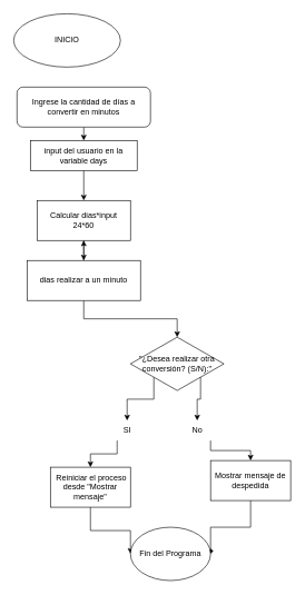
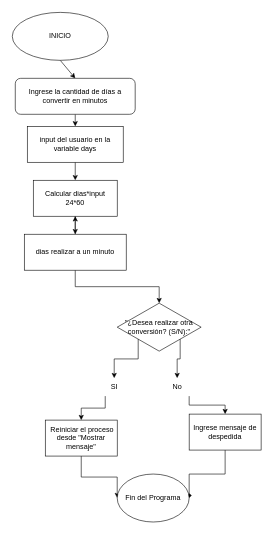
  <mxCell id="0" />
  <mxCell id="1" parent="0" />
+ <mxCell id="2" style="edgeStyle=none;rounded=0;orthogonalLoop=1;jettySize=auto;html=1;exitX=0.5;exitY=1;exitDx=0;exitDy=0;entryX=0.5;entryY=0;entryDx=0;entryDy=0;" parent="1" source="3" target="7" edge="1"><mxGeometry relative="1" as="geometry" /></mxCell>
  <mxCell id="3" value="INICIO" style="ellipse;whiteSpace=wrap;html=1;" parent="1" vertex="1"><mxGeometry x="20" y="20" width="160" height="80" as="geometry" /></mxCell>
  <mxCell id="4" style="edgeStyle=none;rounded=0;orthogonalLoop=1;jettySize=auto;html=1;exitX=0.5;exitY=1;exitDx=0;exitDy=0;entryX=0.5;entryY=0;entryDx=0;entryDy=0;" parent="1" source="5" target="8" edge="1"><mxGeometry relative="1" as="geometry" /></mxCell>
- <mxCell id="5" value="input del usuario en la variable days" style="whiteSpace=wrap;html=1;" parent="1" vertex="1"><mxGeometry x="45" y="210" width="160" height="45" as="geometry" /></mxCell>
+ <mxCell id="5" value="input del usuario en la variable days" style="whiteSpace=wrap;html=1;" parent="1" vertex="1"><mxGeometry x="45" y="210" width="160" height="60" as="geometry" /></mxCell>
  <mxCell id="6" style="edgeStyle=none;rounded=0;orthogonalLoop=1;jettySize=auto;html=1;exitX=0.5;exitY=1;exitDx=0;exitDy=0;entryX=0.5;entryY=0;entryDx=0;entryDy=0;" parent="1" source="7" target="5" edge="1"><mxGeometry relative="1" as="geometry" /></mxCell>
  <mxCell id="7" value="Ingrese la cantidad de días a convertir en minutos" style="whiteSpace=wrap;html=1;rounded=1;" parent="1" vertex="1"><mxGeometry x="25" y="130" width="200" height="60" as="geometry" /></mxCell>
  <mxCell id="8" value="Calcular dias*input&lt;div&gt;24*60&lt;/div&gt;" style="whiteSpace=wrap;html=1;" parent="1" vertex="1"><mxGeometry x="55" y="300" width="140" height="60" as="geometry" /></mxCell>
  <mxCell id="9" style="edgeStyle=orthogonalEdgeStyle;rounded=0;orthogonalLoop=1;jettySize=auto;html=1;exitX=0.5;exitY=1;exitDx=0;exitDy=0;entryX=0.5;entryY=0;entryDx=0;entryDy=0;elbow=vertical;" edge="1" parent="1" source="11" target="19"><mxGeometry relative="1" as="geometry" /></mxCell>
  <mxCell id="10" value="" style="edgeStyle=elbowEdgeStyle;rounded=0;orthogonalLoop=1;jettySize=auto;elbow=vertical;html=1;" edge="1" parent="1" source="11" target="8"><mxGeometry relative="1" as="geometry" /></mxCell>
  <mxCell id="11" value="dias realizar a un minuto" style="whiteSpace=wrap;html=1;" parent="1" vertex="1"><mxGeometry x="40" y="390" width="170" height="60" as="geometry" /></mxCell>
  <mxCell id="12" style="edgeStyle=elbowEdgeStyle;rounded=0;orthogonalLoop=1;jettySize=auto;html=1;entryX=0;entryY=0.5;entryDx=0;entryDy=0;elbow=vertical;" edge="1" parent="1" source="13" target="24"><mxGeometry relative="1" as="geometry"><mxPoint x="145" y="910" as="targetPoint" /></mxGeometry></mxCell>
  <mxCell id="13" value="&amp;nbsp;Reiniciar el proceso desde &quot;Mostrar mensaje&quot;" style="whiteSpace=wrap;html=1;" parent="1" vertex="1"><mxGeometry x="75" y="700" width="120" height="60" as="geometry" /></mxCell>
  <mxCell id="14" style="edgeStyle=elbowEdgeStyle;rounded=0;orthogonalLoop=1;jettySize=auto;elbow=vertical;html=1;exitX=0.5;exitY=1;exitDx=0;exitDy=0;entryX=1;entryY=0.5;entryDx=0;entryDy=0;endArrow=diamond;" edge="1" parent="1" source="15" target="24"><mxGeometry relative="1" as="geometry" /></mxCell>
- <mxCell id="15" value="Mostrar mensaje de despedida" style="whiteSpace=wrap;html=1;" parent="1" vertex="1"><mxGeometry x="315" y="690" width="120" height="60" as="geometry" /></mxCell>
+ <mxCell id="15" value="Ingrese mensaje de despedida" style="whiteSpace=wrap;html=1;" parent="1" vertex="1"><mxGeometry x="315" y="690" width="120" height="60" as="geometry" /></mxCell>
  <mxCell id="16" style="edgeStyle=none;rounded=0;orthogonalLoop=1;jettySize=auto;html=1;exitX=0.5;exitY=1;exitDx=0;exitDy=0;entryX=0.5;entryY=0;entryDx=0;entryDy=0;" edge="1" parent="1" source="8" target="11"><mxGeometry relative="1" as="geometry" /></mxCell>
  <mxCell id="17" style="edgeStyle=elbowEdgeStyle;rounded=0;orthogonalLoop=1;jettySize=auto;elbow=vertical;html=1;exitX=1;exitY=1;exitDx=0;exitDy=0;entryX=0.5;entryY=0;entryDx=0;entryDy=0;" edge="1" parent="1" source="21" target="15"><mxGeometry relative="1" as="geometry" /></mxCell>
  <mxCell id="18" style="edgeStyle=elbowEdgeStyle;rounded=0;orthogonalLoop=1;jettySize=auto;elbow=vertical;html=1;exitX=0;exitY=1;exitDx=0;exitDy=0;entryX=0.5;entryY=0;entryDx=0;entryDy=0;" edge="1" parent="1" source="23" target="13"><mxGeometry relative="1" as="geometry"><Array as="points"><mxPoint x="185" y="680" /><mxPoint x="175" y="650" /></Array></mxGeometry></mxCell>
  <mxCell id="19" value="&quot;¿Desea realizar otra conversión? (S/N):&quot;" style="rhombus;whiteSpace=wrap;html=1;" vertex="1" parent="1"><mxGeometry x="195" y="505" width="140" height="80" as="geometry" /></mxCell>
  <mxCell id="20" value="" style="edgeStyle=elbowEdgeStyle;rounded=0;orthogonalLoop=1;jettySize=auto;elbow=vertical;html=1;exitX=1;exitY=1;exitDx=0;exitDy=0;entryX=0.5;entryY=0;entryDx=0;entryDy=0;" edge="1" parent="1" source="19" target="21"><mxGeometry relative="1" as="geometry"><mxPoint x="270" y="590" as="sourcePoint" /><mxPoint x="295" y="740" as="targetPoint" /></mxGeometry></mxCell>
  <mxCell id="21" value="No" style="text;html=1;align=center;verticalAlign=middle;resizable=0;points=[];autosize=1;strokeColor=none;fillColor=none;" vertex="1" parent="1"><mxGeometry x="275" y="630" width="40" height="30" as="geometry" /></mxCell>
  <mxCell id="22" value="" style="edgeStyle=elbowEdgeStyle;rounded=0;orthogonalLoop=1;jettySize=auto;elbow=vertical;html=1;exitX=0;exitY=1;exitDx=0;exitDy=0;entryX=0.5;entryY=0;entryDx=0;entryDy=0;" edge="1" parent="1" source="19" target="23"><mxGeometry relative="1" as="geometry"><mxPoint x="200" y="590" as="sourcePoint" /><mxPoint x="135" y="740" as="targetPoint" /><Array as="points" /></mxGeometry></mxCell>
  <mxCell id="23" value="SI" style="text;html=1;align=center;verticalAlign=middle;resizable=0;points=[];autosize=1;strokeColor=none;fillColor=none;" parent="1" vertex="1"><mxGeometry x="175" y="630" width="30" height="30" as="geometry" /></mxCell>
  <mxCell id="24" value="Fin del Programa" style="ellipse;whiteSpace=wrap;html=1;" vertex="1" parent="1"><mxGeometry x="195" y="790" width="120" height="80" as="geometry" /></mxCell>
